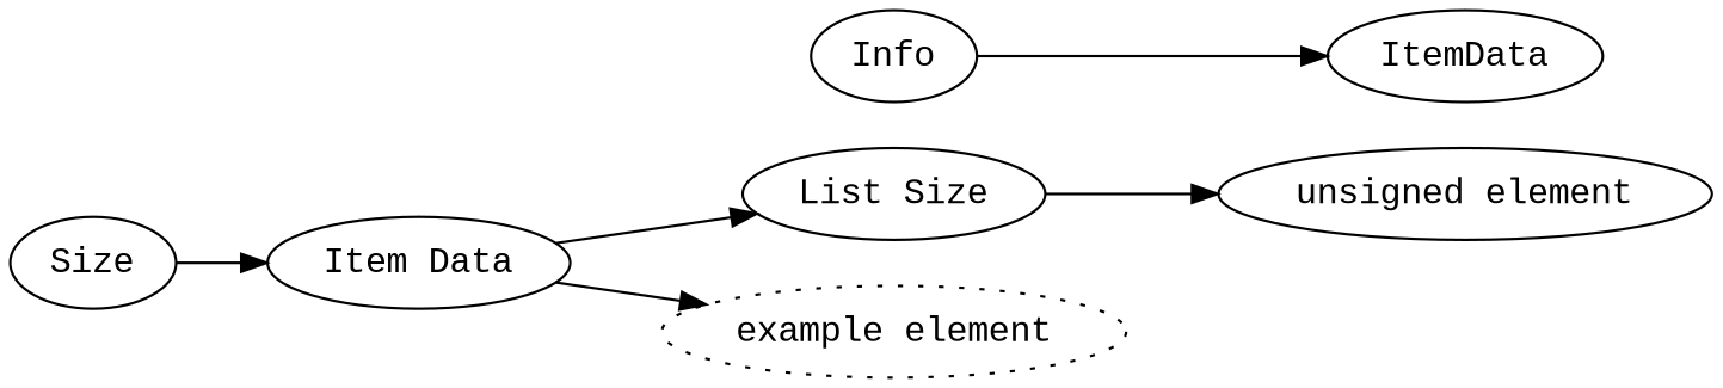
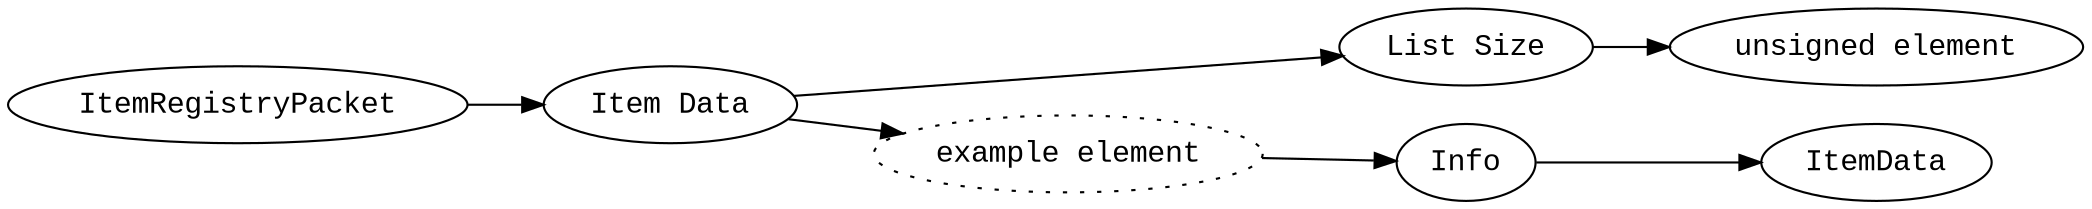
  digraph {
    fontname="Liberation Mono"
    rankdir=LR
    node [fontname="Liberation Mono"]
    edge [fontname="Liberation Mono"]
    n1 [label="unsigned element"]
    n2 [label=ItemData]
-   n3 [label=Size]
+   n3 [label=ItemRegistryPacket]
    n4 [label="Item Data"]
    n5 [label="List Size"]
    n6 [label="example element" style=dotted]
    n7 [label=Info]
    subgraph sub_1 {
      rank=max
      n1
      n2
    }
    n3 -> n4
    n4 -> n5
    n4 -> n6
    n5 -> n1
+   n6 -> n7
    n7 -> n2
  }
